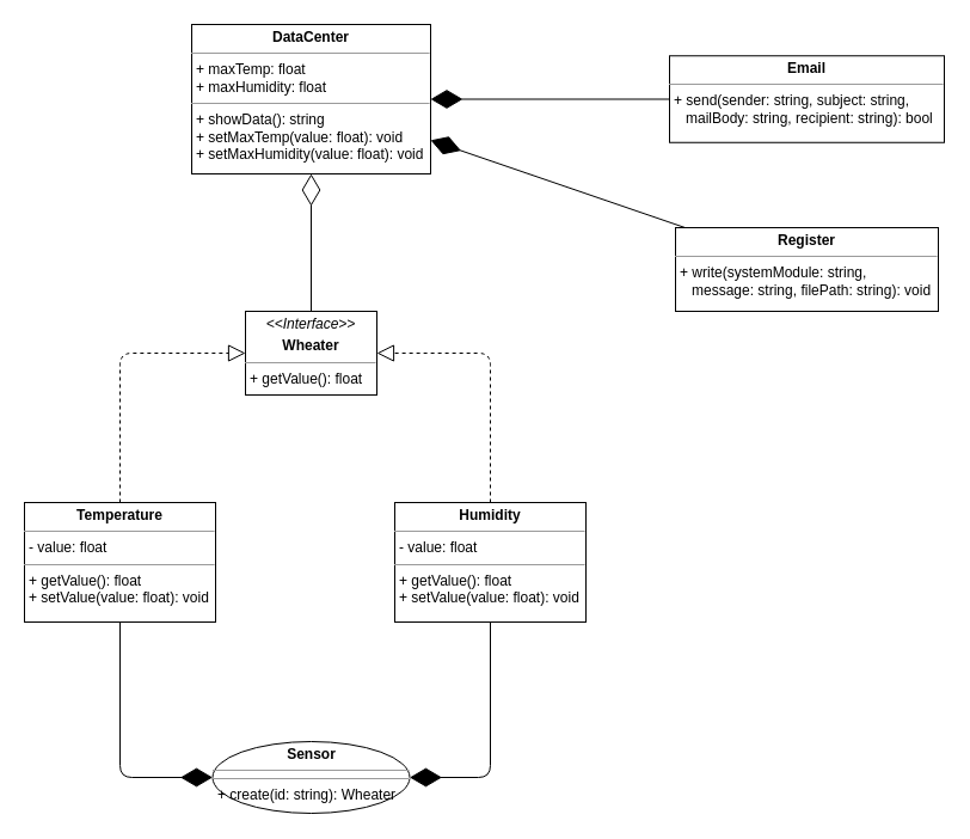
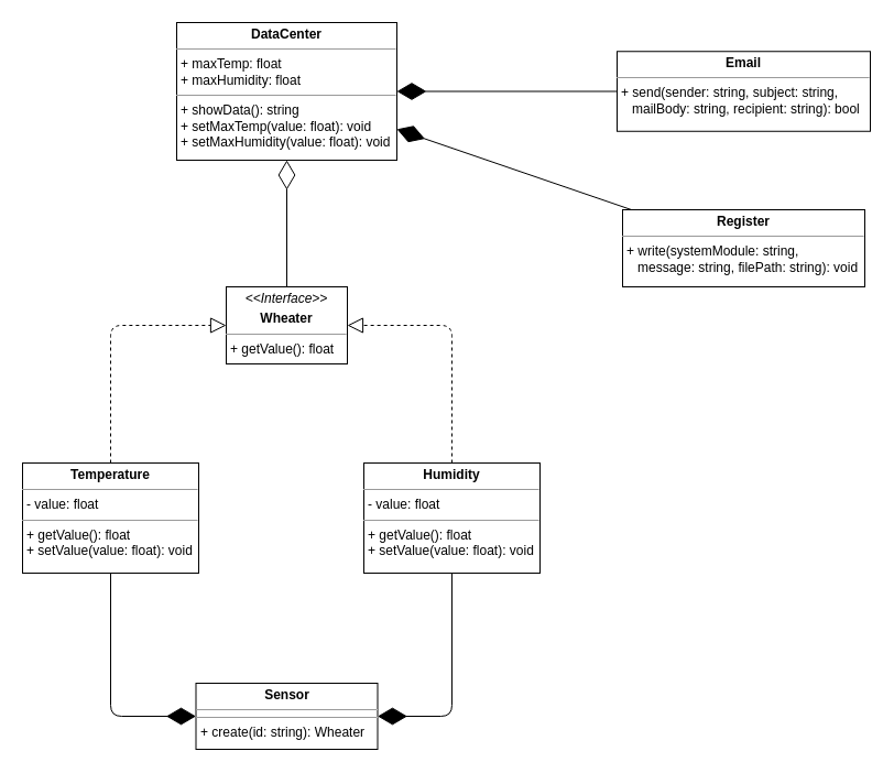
  <mxCell id="0" />
  <mxCell id="1" parent="0" />
  <mxCell id="2" value="&lt;p style=&quot;margin:0px;margin-top:4px;text-align:center;&quot;&gt;&lt;i&gt;&amp;lt;&amp;lt;Interface&amp;gt;&amp;gt;&lt;/i&gt;&lt;/p&gt;&lt;p style=&quot;margin:0px;margin-top:4px;text-align:center;&quot;&gt;&lt;b&gt;Wheater&lt;/b&gt;&lt;/p&gt;&lt;hr size=&quot;1&quot;&gt;&lt;p style=&quot;margin:0px;margin-left:4px;&quot;&gt;+ getValue(): float&lt;br&gt;&lt;/p&gt;" style="verticalAlign=top;align=left;overflow=fill;fontSize=12;fontFamily=Helvetica;html=1;" parent="1" vertex="1"><mxGeometry x="205" y="260" width="110" height="70" as="geometry" /></mxCell>
  <mxCell id="3" value="&lt;p style=&quot;margin:0px;margin-top:4px;text-align:center;&quot;&gt;&lt;b&gt;DataCenter&lt;/b&gt;&lt;/p&gt;&lt;hr size=&quot;1&quot;&gt;&lt;p style=&quot;margin:0px;margin-left:4px;&quot;&gt;+ maxTemp: float&lt;/p&gt;&lt;p style=&quot;margin:0px;margin-left:4px;&quot;&gt;+ maxHumidity: float&lt;br&gt;&lt;/p&gt;&lt;hr size=&quot;1&quot;&gt;&lt;p style=&quot;margin:0px;margin-left:4px;&quot;&gt;+ showData(): string&lt;/p&gt;&lt;p style=&quot;margin:0px;margin-left:4px;&quot;&gt;+ setMaxTemp(value: float): void&lt;/p&gt;&lt;p style=&quot;margin:0px;margin-left:4px;&quot;&gt;+ setMaxHumidity(value: float): void&lt;br&gt;&lt;/p&gt;" style="verticalAlign=top;align=left;overflow=fill;fontSize=12;fontFamily=Helvetica;html=1;" parent="1" vertex="1"><mxGeometry x="160" y="20" width="200" height="125" as="geometry" /></mxCell>
  <mxCell id="4" value="" style="endArrow=diamondThin;endFill=0;endSize=24;html=1;rounded=0;" parent="1" source="2" target="3" edge="1"><mxGeometry width="160" relative="1" as="geometry"><mxPoint x="310" y="280" as="sourcePoint" /><mxPoint x="470" y="280" as="targetPoint" /></mxGeometry></mxCell>
  <mxCell id="5" value="&lt;p style=&quot;margin:0px;margin-top:4px;text-align:center;&quot;&gt;&lt;b&gt;Temperature&lt;br&gt;&lt;/b&gt;&lt;/p&gt;&lt;hr size=&quot;1&quot;&gt;&lt;p style=&quot;margin:0px;margin-left:4px;&quot;&gt;- value: float&lt;br&gt;&lt;/p&gt;&lt;hr size=&quot;1&quot;&gt;&lt;p style=&quot;margin:0px;margin-left:4px;&quot;&gt;+ getValue(): float&lt;/p&gt;&lt;p style=&quot;margin:0px;margin-left:4px;&quot;&gt;+ setValue(value: float): void&lt;br&gt;&lt;/p&gt;" style="verticalAlign=top;align=left;overflow=fill;fontSize=12;fontFamily=Helvetica;html=1;" parent="1" vertex="1"><mxGeometry x="20" y="420" width="160" height="100" as="geometry" /></mxCell>
  <mxCell id="6" value="&lt;p style=&quot;margin:0px;margin-top:4px;text-align:center;&quot;&gt;&lt;b&gt;Humidity&lt;br&gt;&lt;/b&gt;&lt;/p&gt;&lt;hr size=&quot;1&quot;&gt;&lt;p style=&quot;margin:0px;margin-left:4px;&quot;&gt;- value: float&lt;br&gt;&lt;/p&gt;&lt;hr size=&quot;1&quot;&gt;&lt;p style=&quot;margin:0px;margin-left:4px;&quot;&gt;+ getValue(): float&lt;/p&gt;&lt;p style=&quot;margin:0px;margin-left:4px;&quot;&gt;+ setValue(value: float): void&lt;br&gt;&lt;/p&gt;" style="verticalAlign=top;align=left;overflow=fill;fontSize=12;fontFamily=Helvetica;html=1;" parent="1" vertex="1"><mxGeometry x="330" y="420" width="160" height="100" as="geometry" /></mxCell>
- <mxCell id="7" value="&lt;p style=&quot;margin:0px;margin-top:4px;text-align:center;&quot;&gt;&lt;b&gt;Sensor&lt;/b&gt;&lt;/p&gt;&lt;hr size=&quot;1&quot;&gt;&lt;hr size=&quot;1&quot;&gt;&lt;p style=&quot;margin:0px;margin-left:4px;&quot;&gt;+ create(id: string): Wheater&lt;br&gt;&lt;/p&gt;" style="ellipse;verticalAlign=top;align=left;overflow=fill;fontSize=12;fontFamily=Helvetica;html=1;" parent="1" vertex="1"><mxGeometry x="177.5" y="620" width="165" height="60" as="geometry" /></mxCell>
+ <mxCell id="7" value="&lt;p style=&quot;margin:0px;margin-top:4px;text-align:center;&quot;&gt;&lt;b&gt;Sensor&lt;/b&gt;&lt;/p&gt;&lt;hr size=&quot;1&quot;&gt;&lt;hr size=&quot;1&quot;&gt;&lt;p style=&quot;margin:0px;margin-left:4px;&quot;&gt;+ create(id: string): Wheater&lt;br&gt;&lt;/p&gt;" style="verticalAlign=top;align=left;overflow=fill;fontSize=12;fontFamily=Helvetica;html=1;" parent="1" vertex="1"><mxGeometry x="177.5" y="620" width="165" height="60" as="geometry" /></mxCell>
  <mxCell id="8" value="&lt;p style=&quot;margin:0px;margin-top:4px;text-align:center;&quot;&gt;&lt;b&gt;Register&lt;/b&gt;&lt;br&gt;&lt;/p&gt;&lt;hr size=&quot;1&quot;&gt;&lt;p style=&quot;margin:0px;margin-left:4px;&quot;&gt;+ write(systemModule: string,&lt;/p&gt;&lt;p style=&quot;margin:0px;margin-left:4px;&quot;&gt;&amp;nbsp; &amp;nbsp;message&lt;span style=&quot;background-color: initial;&quot;&gt;: string, filePath: string): void&lt;/span&gt;&lt;/p&gt;" style="verticalAlign=top;align=left;overflow=fill;fontSize=12;fontFamily=Helvetica;html=1;" parent="1" vertex="1"><mxGeometry x="565" y="190" width="220" height="70" as="geometry" /></mxCell>
  <mxCell id="9" value="&lt;p style=&quot;margin:0px;margin-top:4px;text-align:center;&quot;&gt;&lt;b&gt;Email&lt;/b&gt;&lt;/p&gt;&lt;hr size=&quot;1&quot;&gt;&lt;p style=&quot;margin:0px;margin-left:4px;&quot;&gt;+ send(sender: string, subject: string,&lt;/p&gt;&lt;p style=&quot;margin:0px;margin-left:4px;&quot;&gt;&amp;nbsp; &amp;nbsp;mailBody: string,&amp;nbsp;&lt;span style=&quot;background-color: initial;&quot;&gt;recipient: string): bool&lt;/span&gt;&lt;/p&gt;" style="verticalAlign=top;align=left;overflow=fill;fontSize=12;fontFamily=Helvetica;html=1;" parent="1" vertex="1"><mxGeometry x="560" y="46.25" width="230" height="72.5" as="geometry" /></mxCell>
  <mxCell id="10" value="" style="endArrow=diamondThin;endFill=1;endSize=24;html=1;" edge="1" parent="1" source="5" target="7"><mxGeometry width="160" relative="1" as="geometry"><mxPoint x="550" y="300" as="sourcePoint" /><mxPoint x="710" y="300" as="targetPoint" /><Array as="points"><mxPoint x="100" y="650" /></Array></mxGeometry></mxCell>
  <mxCell id="11" value="" style="endArrow=diamondThin;endFill=1;endSize=24;html=1;" edge="1" parent="1" source="6" target="7"><mxGeometry width="160" relative="1" as="geometry"><mxPoint x="550" y="300" as="sourcePoint" /><mxPoint x="710" y="300" as="targetPoint" /><Array as="points"><mxPoint x="410" y="650" /></Array></mxGeometry></mxCell>
  <mxCell id="12" value="" style="endArrow=block;dashed=1;endFill=0;endSize=12;html=1;" edge="1" parent="1" source="5" target="2"><mxGeometry width="160" relative="1" as="geometry"><mxPoint x="550" y="300" as="sourcePoint" /><mxPoint x="710" y="300" as="targetPoint" /><Array as="points"><mxPoint x="100" y="295" /></Array></mxGeometry></mxCell>
  <mxCell id="13" value="" style="endArrow=block;dashed=1;endFill=0;endSize=12;html=1;" edge="1" parent="1" source="6" target="2"><mxGeometry width="160" relative="1" as="geometry"><mxPoint x="550" y="300" as="sourcePoint" /><mxPoint x="710" y="300" as="targetPoint" /><Array as="points"><mxPoint x="410" y="295" /></Array></mxGeometry></mxCell>
  <mxCell id="14" value="" style="endArrow=diamondThin;endFill=1;endSize=24;html=1;" edge="1" parent="1" source="8" target="3"><mxGeometry width="160" relative="1" as="geometry"><mxPoint x="550" y="300" as="sourcePoint" /><mxPoint x="710" y="300" as="targetPoint" /></mxGeometry></mxCell>
  <mxCell id="15" value="" style="endArrow=diamondThin;endFill=1;endSize=24;html=1;" edge="1" parent="1" source="9" target="3"><mxGeometry width="160" relative="1" as="geometry"><mxPoint x="550" y="300" as="sourcePoint" /><mxPoint x="710" y="300" as="targetPoint" /></mxGeometry></mxCell>
